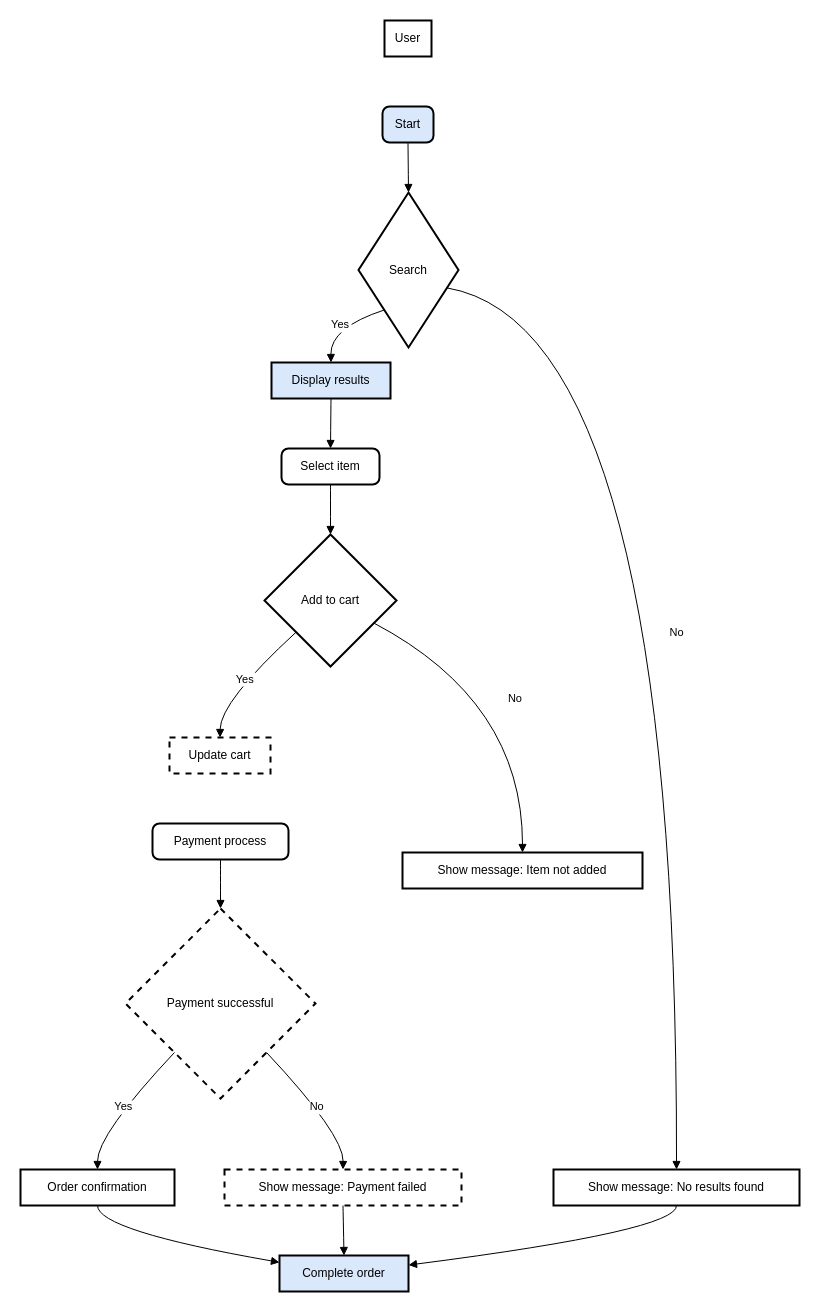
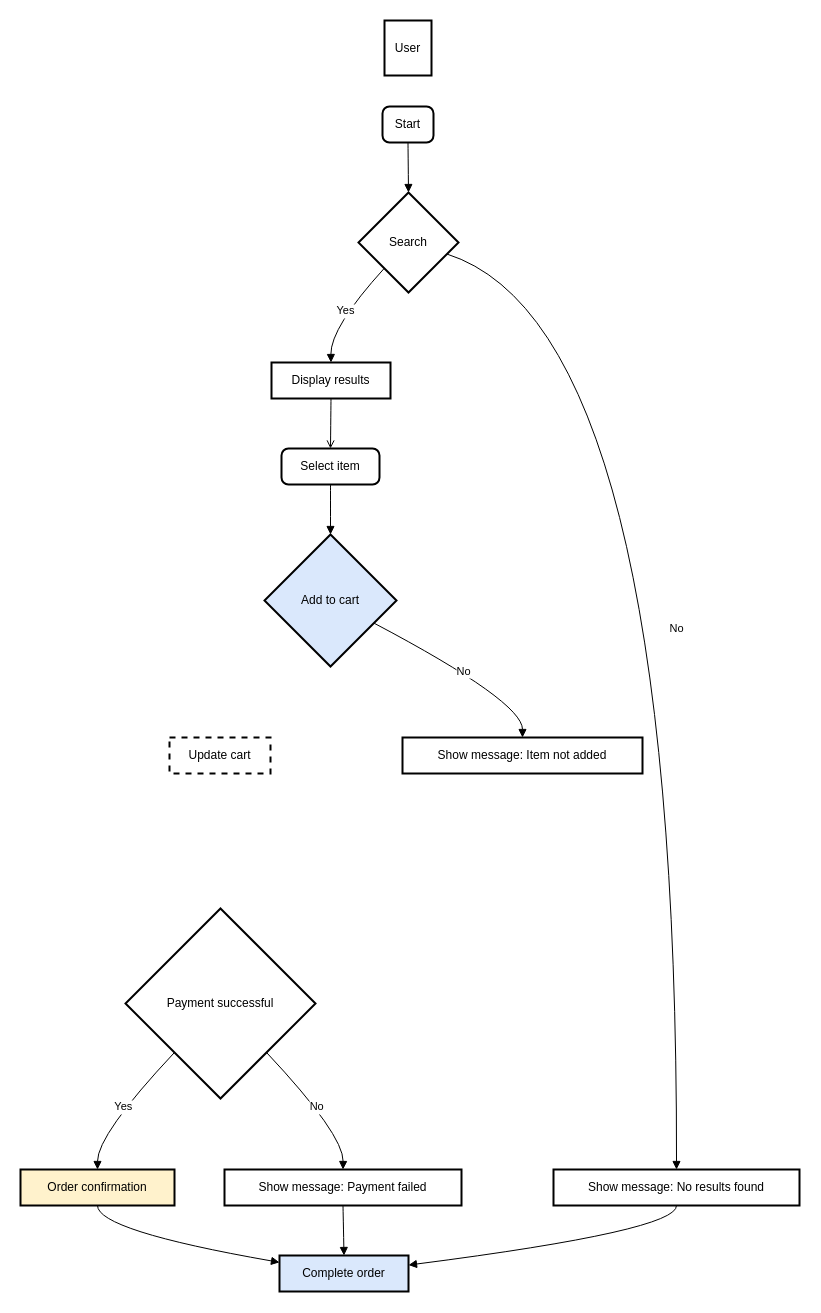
  <mxCell id="0" />
  <mxCell id="1" parent="0" />
- <mxCell id="2" value="User" style="whiteSpace=wrap;strokeWidth=2;" vertex="1" parent="1"><mxGeometry x="384" width="47" height="36" as="geometry" y="20" /></mxCell>
- <mxCell id="3" value="Start" style="rounded=1;absoluteArcSize=1;arcSize=14;whiteSpace=wrap;strokeWidth=2;fillColor=#dae8fc;" vertex="1" parent="1"><mxGeometry x="382" y="106" width="51" height="36" as="geometry" /></mxCell>
- <mxCell id="4" value="Search" style="rhombus;strokeWidth=2;whiteSpace=wrap;" vertex="1" parent="1"><mxGeometry x="358" y="192" width="100" height="155" as="geometry" /></mxCell>
- <mxCell id="5" value="Display results" style="whiteSpace=wrap;strokeWidth=2;fillColor=#dae8fc;" vertex="1" parent="1"><mxGeometry x="271" y="362" width="119" height="36" as="geometry" /></mxCell>
+ <mxCell id="2" value="User" style="whiteSpace=wrap;strokeWidth=2;" vertex="1" parent="1"><mxGeometry x="384" y="20" width="47" height="55" as="geometry" /></mxCell>
+ <mxCell id="3" value="Start" style="rounded=1;absoluteArcSize=1;arcSize=14;whiteSpace=wrap;strokeWidth=2;" vertex="1" parent="1"><mxGeometry x="382" y="106" width="51" height="36" as="geometry" /></mxCell>
+ <mxCell id="4" value="Search" style="rhombus;strokeWidth=2;whiteSpace=wrap;" vertex="1" parent="1"><mxGeometry x="358" y="192" width="100" height="100" as="geometry" /></mxCell>
+ <mxCell id="5" value="Display results" style="whiteSpace=wrap;strokeWidth=2;" vertex="1" parent="1"><mxGeometry x="271" y="362" width="119" height="36" as="geometry" /></mxCell>
  <mxCell id="6" value="Show message: No results found" style="whiteSpace=wrap;strokeWidth=2;" vertex="1" parent="1"><mxGeometry x="553" y="1169" width="246" height="36" as="geometry" /></mxCell>
  <mxCell id="7" value="Select item" style="rounded=1;absoluteArcSize=1;arcSize=14;whiteSpace=wrap;strokeWidth=2;" vertex="1" parent="1"><mxGeometry x="281" y="448" width="98" height="36" as="geometry" /></mxCell>
- <mxCell id="8" value="Add to cart" style="rhombus;strokeWidth=2;whiteSpace=wrap;" vertex="1" parent="1"><mxGeometry x="264" y="534" width="132" height="132" as="geometry" /></mxCell>
+ <mxCell id="8" value="Add to cart" style="rhombus;strokeWidth=2;whiteSpace=wrap;fillColor=#dae8fc;" vertex="1" parent="1"><mxGeometry x="264" y="534" width="132" height="132" as="geometry" /></mxCell>
  <mxCell id="9" value="Update cart" style="whiteSpace=wrap;strokeWidth=2;dashed=1;" vertex="1" parent="1"><mxGeometry x="169" y="737" width="101" height="36" as="geometry" /></mxCell>
- <mxCell id="10" value="Show message: Item not added" style="whiteSpace=wrap;strokeWidth=2;" vertex="1" parent="1"><mxGeometry x="402" y="852" width="240" height="36" as="geometry" /></mxCell>
- <mxCell id="11" value="Payment process" style="rounded=1;absoluteArcSize=1;arcSize=14;whiteSpace=wrap;strokeWidth=2;" vertex="1" parent="1"><mxGeometry x="152" y="823" width="136" height="36" as="geometry" /></mxCell>
- <mxCell id="12" value="Payment successful" style="rhombus;strokeWidth=2;whiteSpace=wrap;dashed=1;" vertex="1" parent="1"><mxGeometry x="125" y="908" width="190" height="190" as="geometry" /></mxCell>
- <mxCell id="13" value="Order confirmation" style="whiteSpace=wrap;strokeWidth=2;" vertex="1" parent="1"><mxGeometry y="1169" width="154" height="36" as="geometry" x="20" /></mxCell>
- <mxCell id="14" value="Show message: Payment failed" style="whiteSpace=wrap;strokeWidth=2;dashed=1;" vertex="1" parent="1"><mxGeometry x="224" y="1169" width="237" height="36" as="geometry" /></mxCell>
+ <mxCell id="10" value="Show message: Item not added" style="whiteSpace=wrap;strokeWidth=2;" vertex="1" parent="1"><mxGeometry x="402" y="737" width="240" height="36" as="geometry" /></mxCell>
+ <mxCell id="12" value="Payment successful" style="rhombus;strokeWidth=2;whiteSpace=wrap;" vertex="1" parent="1"><mxGeometry x="125" y="908" width="190" height="190" as="geometry" /></mxCell>
+ <mxCell id="13" value="Order confirmation" style="whiteSpace=wrap;strokeWidth=2;fillColor=#fff2cc;" vertex="1" parent="1"><mxGeometry y="1169" width="154" height="36" as="geometry" x="20" /></mxCell>
+ <mxCell id="14" value="Show message: Payment failed" style="whiteSpace=wrap;strokeWidth=2;" vertex="1" parent="1"><mxGeometry x="224" y="1169" width="237" height="36" as="geometry" /></mxCell>
  <mxCell id="15" value="Complete order" style="whiteSpace=wrap;strokeWidth=2;fillColor=#dae8fc;" vertex="1" parent="1"><mxGeometry x="279" y="1255" width="129" height="36" as="geometry" /></mxCell>
  <mxCell id="16" value="" style="curved=1;startArrow=none;endArrow=block;exitX=0.5;exitY=0.99;entryX=0.5;entryY=0;" edge="1" parent="1" source="3" target="4"><mxGeometry relative="1" as="geometry"><Array as="points" /></mxGeometry></mxCell>
  <mxCell id="17" value="Yes" style="curved=1;startArrow=none;endArrow=block;exitX=0.04;exitY=0.99;entryX=0.5;entryY=0;" edge="1" parent="1" source="4" target="5"><mxGeometry relative="1" as="geometry"><Array as="points"><mxPoint x="330" y="327" /></Array></mxGeometry></mxCell>
  <mxCell id="18" value="No" style="curved=1;startArrow=none;endArrow=block;exitX=1;exitY=0.65;entryX=0.5;entryY=0.01;" edge="1" parent="1" source="4" target="6"><mxGeometry relative="1" as="geometry"><Array as="points"><mxPoint x="677" y="327" /></Array></mxGeometry></mxCell>
- <mxCell id="19" value="" style="curved=1;startArrow=none;endArrow=block;exitX=0.5;exitY=0.99;entryX=0.5;entryY=-0.01;" edge="1" parent="1" source="5" target="7"><mxGeometry relative="1" as="geometry"><Array as="points" /></mxGeometry></mxCell>
+ <mxCell id="19" value="" style="curved=1;startArrow=none;endArrow=open;exitX=0.5;exitY=0.99;entryX=0.5;entryY=-0.01;" edge="1" parent="1" source="5" target="7"><mxGeometry relative="1" as="geometry"><Array as="points" /></mxGeometry></mxCell>
  <mxCell id="20" value="" style="curved=1;startArrow=none;endArrow=block;exitX=0.5;exitY=0.99;entryX=0.5;entryY=0;" edge="1" parent="1" source="7" target="8"><mxGeometry relative="1" as="geometry"><Array as="points" /></mxGeometry></mxCell>
- <mxCell id="21" value="Yes" style="curved=1;startArrow=none;endArrow=block;exitX=0;exitY=0.96;entryX=0.5;entryY=-0.01;" edge="1" parent="1" source="8" target="9"><mxGeometry relative="1" as="geometry"><Array as="points"><mxPoint x="220" y="701" /></Array></mxGeometry></mxCell>
  <mxCell id="22" value="No" style="curved=1;startArrow=none;endArrow=block;exitX=1;exitY=0.76;entryX=0.5;entryY=-0.01;" edge="1" parent="1" source="8" target="10"><mxGeometry relative="1" as="geometry"><Array as="points"><mxPoint x="522" y="701" /></Array></mxGeometry></mxCell>
- <mxCell id="23" value="" style="curved=1;startArrow=none;endArrow=block;exitX=0.5;exitY=0.98;entryX=0.5;entryY=0;" edge="1" parent="1" source="11" target="12"><mxGeometry relative="1" as="geometry"><Array as="points" /></mxGeometry></mxCell>
  <mxCell id="24" value="Yes" style="curved=1;startArrow=none;endArrow=block;exitX=0.03;exitY=1;entryX=0.5;entryY=0.01;" edge="1" parent="1" source="12" target="13"><mxGeometry relative="1" as="geometry"><Array as="points"><mxPoint x="97" y="1134" /></Array></mxGeometry></mxCell>
  <mxCell id="25" value="No" style="curved=1;startArrow=none;endArrow=block;exitX=0.97;exitY=1;entryX=0.5;entryY=0.01;" edge="1" parent="1" source="12" target="14"><mxGeometry relative="1" as="geometry"><Array as="points"><mxPoint x="343" y="1134" /></Array></mxGeometry></mxCell>
  <mxCell id="26" value="" style="curved=1;startArrow=none;endArrow=block;exitX=0.5;exitY=1;entryX=0;entryY=0.19;" edge="1" parent="1" source="13" target="15"><mxGeometry relative="1" as="geometry"><Array as="points"><mxPoint x="97" y="1230" /></Array></mxGeometry></mxCell>
  <mxCell id="27" value="" style="curved=1;startArrow=none;endArrow=block;exitX=0.5;exitY=1;entryX=0.5;entryY=0;" edge="1" parent="1" source="14" target="15"><mxGeometry relative="1" as="geometry"><Array as="points" /></mxGeometry></mxCell>
  <mxCell id="28" value="" style="curved=1;startArrow=none;endArrow=block;exitX=0.5;exitY=1;entryX=0.99;entryY=0.27;" edge="1" parent="1" source="6" target="15"><mxGeometry relative="1" as="geometry"><Array as="points"><mxPoint x="677" y="1230" /></Array></mxGeometry></mxCell>
